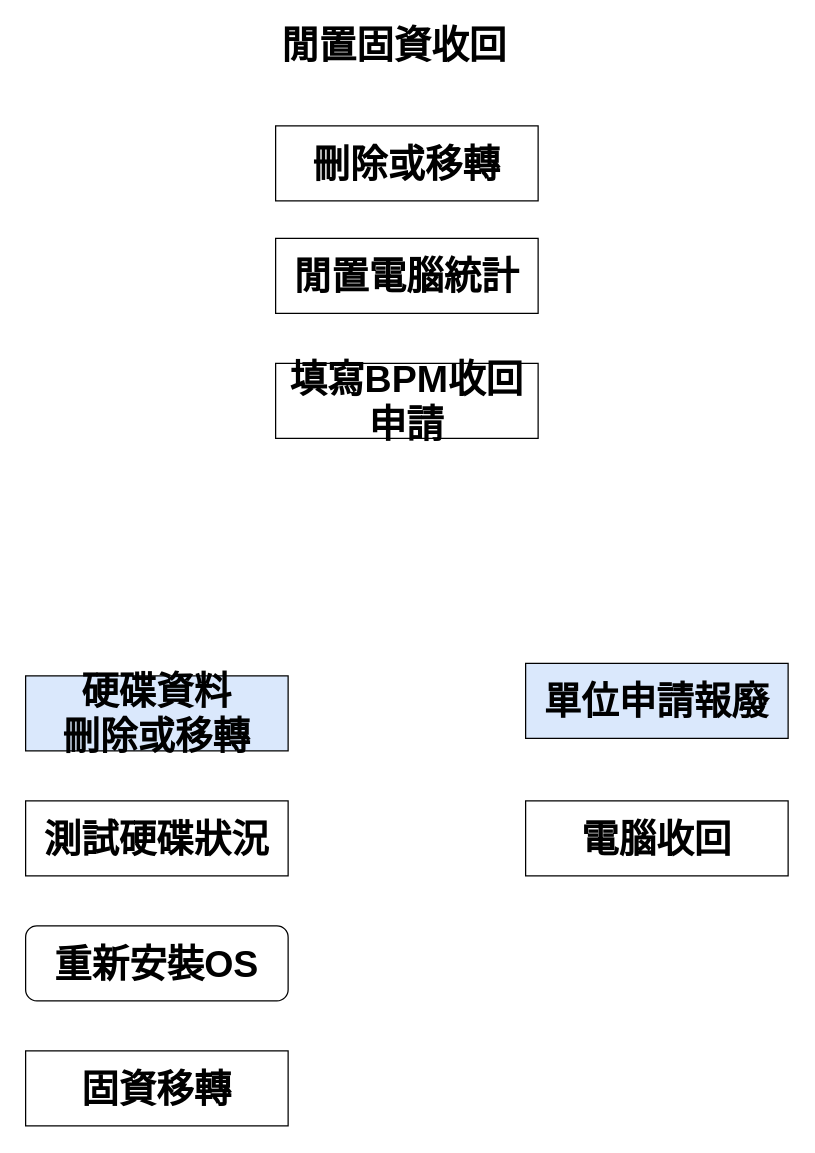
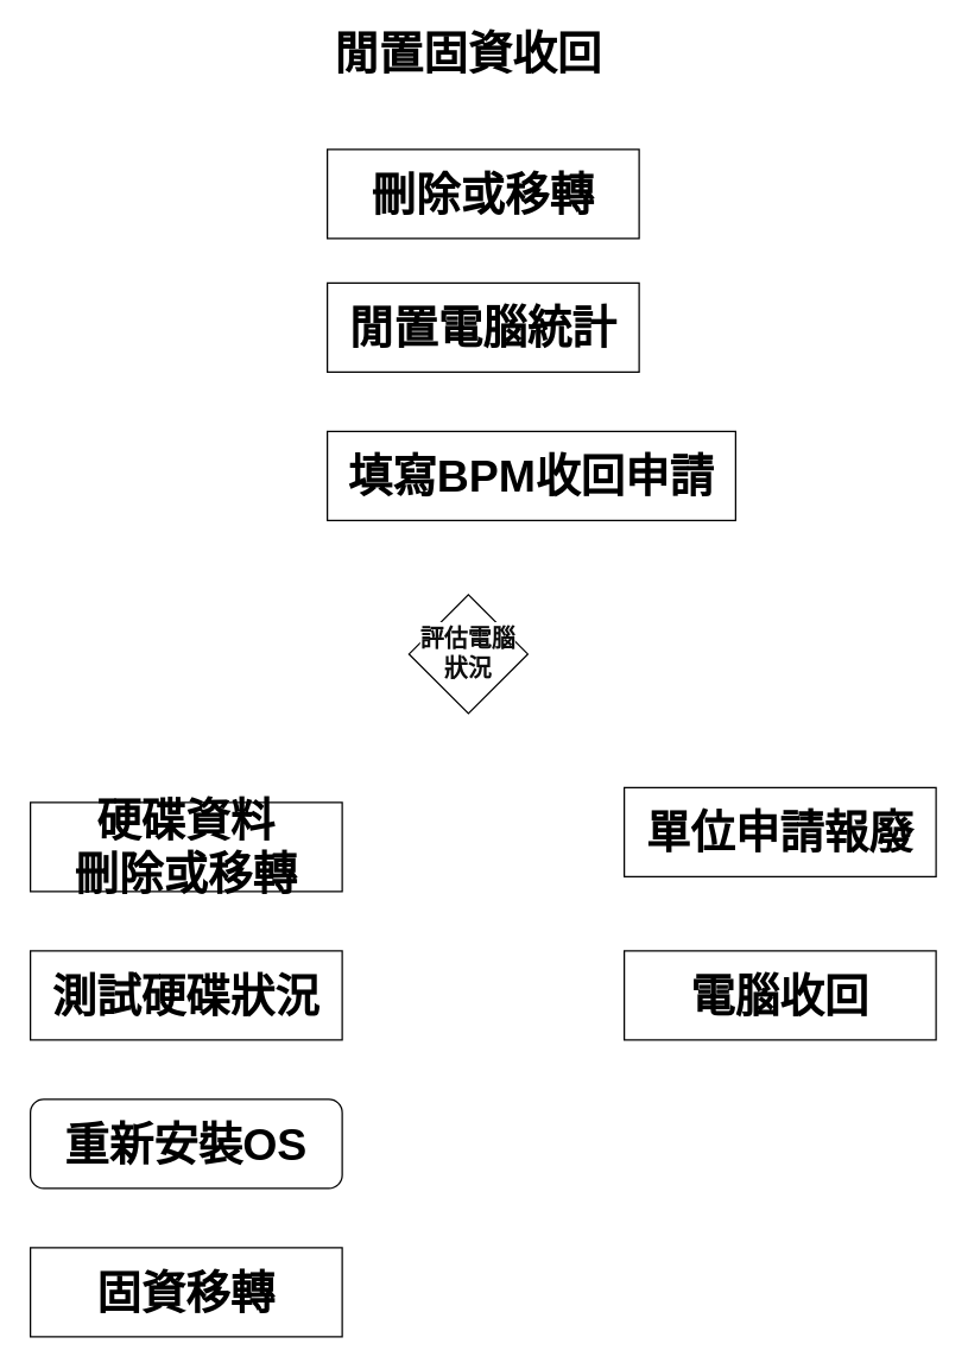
  <mxCell id="0" />
  <mxCell id="1" parent="0" />
  <mxCell id="2" value="&lt;span style=&quot;font-size: 30px;&quot;&gt;&lt;b&gt;閒置電腦統計&lt;/b&gt;&lt;/span&gt;" style="rounded=0;whiteSpace=wrap;html=1;" vertex="1" parent="1"><mxGeometry x="220" y="190" width="210" height="60" as="geometry" /></mxCell>
  <mxCell id="3" value="&lt;b&gt;&lt;font style=&quot;font-size: 30px;&quot;&gt;閒置固資收回&lt;/font&gt;&lt;/b&gt;" style="text;html=1;align=center;verticalAlign=middle;whiteSpace=wrap;rounded=0;" vertex="1" parent="1"><mxGeometry x="170" y="20" width="290" height="30" as="geometry" /></mxCell>
  <mxCell id="4" value="&lt;span style=&quot;font-size: 30px;&quot;&gt;&lt;b&gt;刪除或移轉&lt;/b&gt;&lt;/span&gt;" style="rounded=0;whiteSpace=wrap;html=1;" vertex="1" parent="1"><mxGeometry x="220" y="100" width="210" height="60" as="geometry" /></mxCell>
- <mxCell id="5" value="&lt;span style=&quot;font-size: 30px;&quot;&gt;&lt;b&gt;單位申請報廢&lt;/b&gt;&lt;/span&gt;" style="rounded=0;whiteSpace=wrap;html=1;fillColor=#dae8fc;" vertex="1" parent="1"><mxGeometry x="420" y="530" width="210" height="60" as="geometry" /></mxCell>
- <mxCell id="6" value="&lt;span style=&quot;font-size: 30px;&quot;&gt;&lt;b&gt;填寫BPM收回申請&lt;/b&gt;&lt;/span&gt;" style="rounded=0;whiteSpace=wrap;html=1;" vertex="1" parent="1"><mxGeometry x="220" y="290" width="210" height="60" as="geometry" /></mxCell>
+ <mxCell id="5" value="&lt;span style=&quot;font-size: 30px;&quot;&gt;&lt;b&gt;單位申請報廢&lt;/b&gt;&lt;/span&gt;" style="rounded=0;whiteSpace=wrap;html=1;" vertex="1" parent="1"><mxGeometry x="420" y="530" width="210" height="60" as="geometry" /></mxCell>
+ <mxCell id="6" value="&lt;span style=&quot;font-size: 30px;&quot;&gt;&lt;b&gt;填寫BPM收回申請&lt;/b&gt;&lt;/span&gt;" style="rounded=0;whiteSpace=wrap;html=1;" vertex="1" parent="1"><mxGeometry x="220" y="290" width="275" height="60" as="geometry" /></mxCell>
+ <mxCell id="7" value="&lt;span style=&quot;border: 0px solid rgb(227, 227, 227); box-sizing: border-box; --tw-border-spacing-x: 0; --tw-border-spacing-y: 0; --tw-translate-x: 0; --tw-translate-y: 0; --tw-rotate: 0; --tw-skew-x: 0; --tw-skew-y: 0; --tw-scale-x: 1; --tw-scale-y: 1; --tw-pan-x: ; --tw-pan-y: ; --tw-pinch-zoom: ; --tw-scroll-snap-strictness: proximity; --tw-gradient-from-position: ; --tw-gradient-via-position: ; --tw-gradient-to-position: ; --tw-ordinal: ; --tw-slashed-zero: ; --tw-numeric-figure: ; --tw-numeric-spacing: ; --tw-numeric-fraction: ; --tw-ring-inset: ; --tw-ring-offset-width: 0px; --tw-ring-offset-color: #fff; --tw-ring-color: rgba(69,89,164,.5); --tw-ring-offset-shadow: 0 0 transparent; --tw-ring-shadow: 0 0 transparent; --tw-shadow: 0 0 transparent; --tw-shadow-colored: 0 0 transparent; --tw-blur: ; --tw-brightness: ; --tw-contrast: ; --tw-grayscale: ; --tw-hue-rotate: ; --tw-invert: ; --tw-saturate: ; --tw-sepia: ; --tw-drop-shadow: ; --tw-backdrop-blur: ; --tw-backdrop-brightness: ; --tw-backdrop-contrast: ; --tw-backdrop-grayscale: ; --tw-backdrop-hue-rotate: ; --tw-backdrop-invert: ; --tw-backdrop-opacity: ; --tw-backdrop-saturate: ; --tw-backdrop-sepia: ; font-weight: 600; color: rgb(13, 13, 13); font-family: Söhne, ui-sans-serif, system-ui, -apple-system, &amp;quot;Segoe UI&amp;quot;, Roboto, Ubuntu, Cantarell, &amp;quot;Noto Sans&amp;quot;, sans-serif, &amp;quot;Helvetica Neue&amp;quot;, Arial, &amp;quot;Apple Color Emoji&amp;quot;, &amp;quot;Segoe UI Emoji&amp;quot;, &amp;quot;Segoe UI Symbol&amp;quot;, &amp;quot;Noto Color Emoji&amp;quot;; font-size: 16px; text-align: left; white-space-collapse: preserve; background-color: rgb(255, 255, 255);&quot;&gt;評估電腦狀況&lt;/span&gt;" style="rhombus;whiteSpace=wrap;html=1;" vertex="1" parent="1"><mxGeometry x="275" y="400" width="80" height="80" as="geometry" /></mxCell>
  <mxCell id="8" value="&lt;span style=&quot;font-size: 30px;&quot;&gt;&lt;b&gt;測試硬碟狀況&lt;/b&gt;&lt;/span&gt;" style="rounded=0;whiteSpace=wrap;html=1;" vertex="1" parent="1"><mxGeometry x="20" y="640" width="210" height="60" as="geometry" /></mxCell>
- <mxCell id="9" value="&lt;span style=&quot;font-size: 30px;&quot;&gt;&lt;b&gt;硬碟資料&lt;br&gt;刪除或移轉&lt;/b&gt;&lt;/span&gt;" style="rounded=0;whiteSpace=wrap;html=1;fillColor=#dae8fc;" vertex="1" parent="1"><mxGeometry x="20" y="540" width="210" height="60" as="geometry" /></mxCell>
+ <mxCell id="9" value="&lt;span style=&quot;font-size: 30px;&quot;&gt;&lt;b&gt;硬碟資料&lt;br&gt;刪除或移轉&lt;/b&gt;&lt;/span&gt;" style="rounded=0;whiteSpace=wrap;html=1;" vertex="1" parent="1"><mxGeometry x="20" y="540" width="210" height="60" as="geometry" /></mxCell>
  <mxCell id="10" value="&lt;span style=&quot;font-size: 30px;&quot;&gt;&lt;b&gt;重新安裝OS&lt;/b&gt;&lt;/span&gt;" style="whiteSpace=wrap;html=1;rounded=1;" vertex="1" parent="1"><mxGeometry x="20" y="740" width="210" height="60" as="geometry" /></mxCell>
  <mxCell id="11" value="&lt;span style=&quot;font-size: 30px;&quot;&gt;&lt;b&gt;固資移轉&lt;/b&gt;&lt;/span&gt;" style="rounded=0;whiteSpace=wrap;html=1;" vertex="1" parent="1"><mxGeometry x="20" y="840" width="210" height="60" as="geometry" /></mxCell>
  <mxCell id="12" value="&lt;span style=&quot;font-size: 30px;&quot;&gt;&lt;b&gt;電腦收回&lt;/b&gt;&lt;/span&gt;" style="rounded=0;whiteSpace=wrap;html=1;" vertex="1" parent="1"><mxGeometry x="420" y="640" width="210" height="60" as="geometry" /></mxCell>
